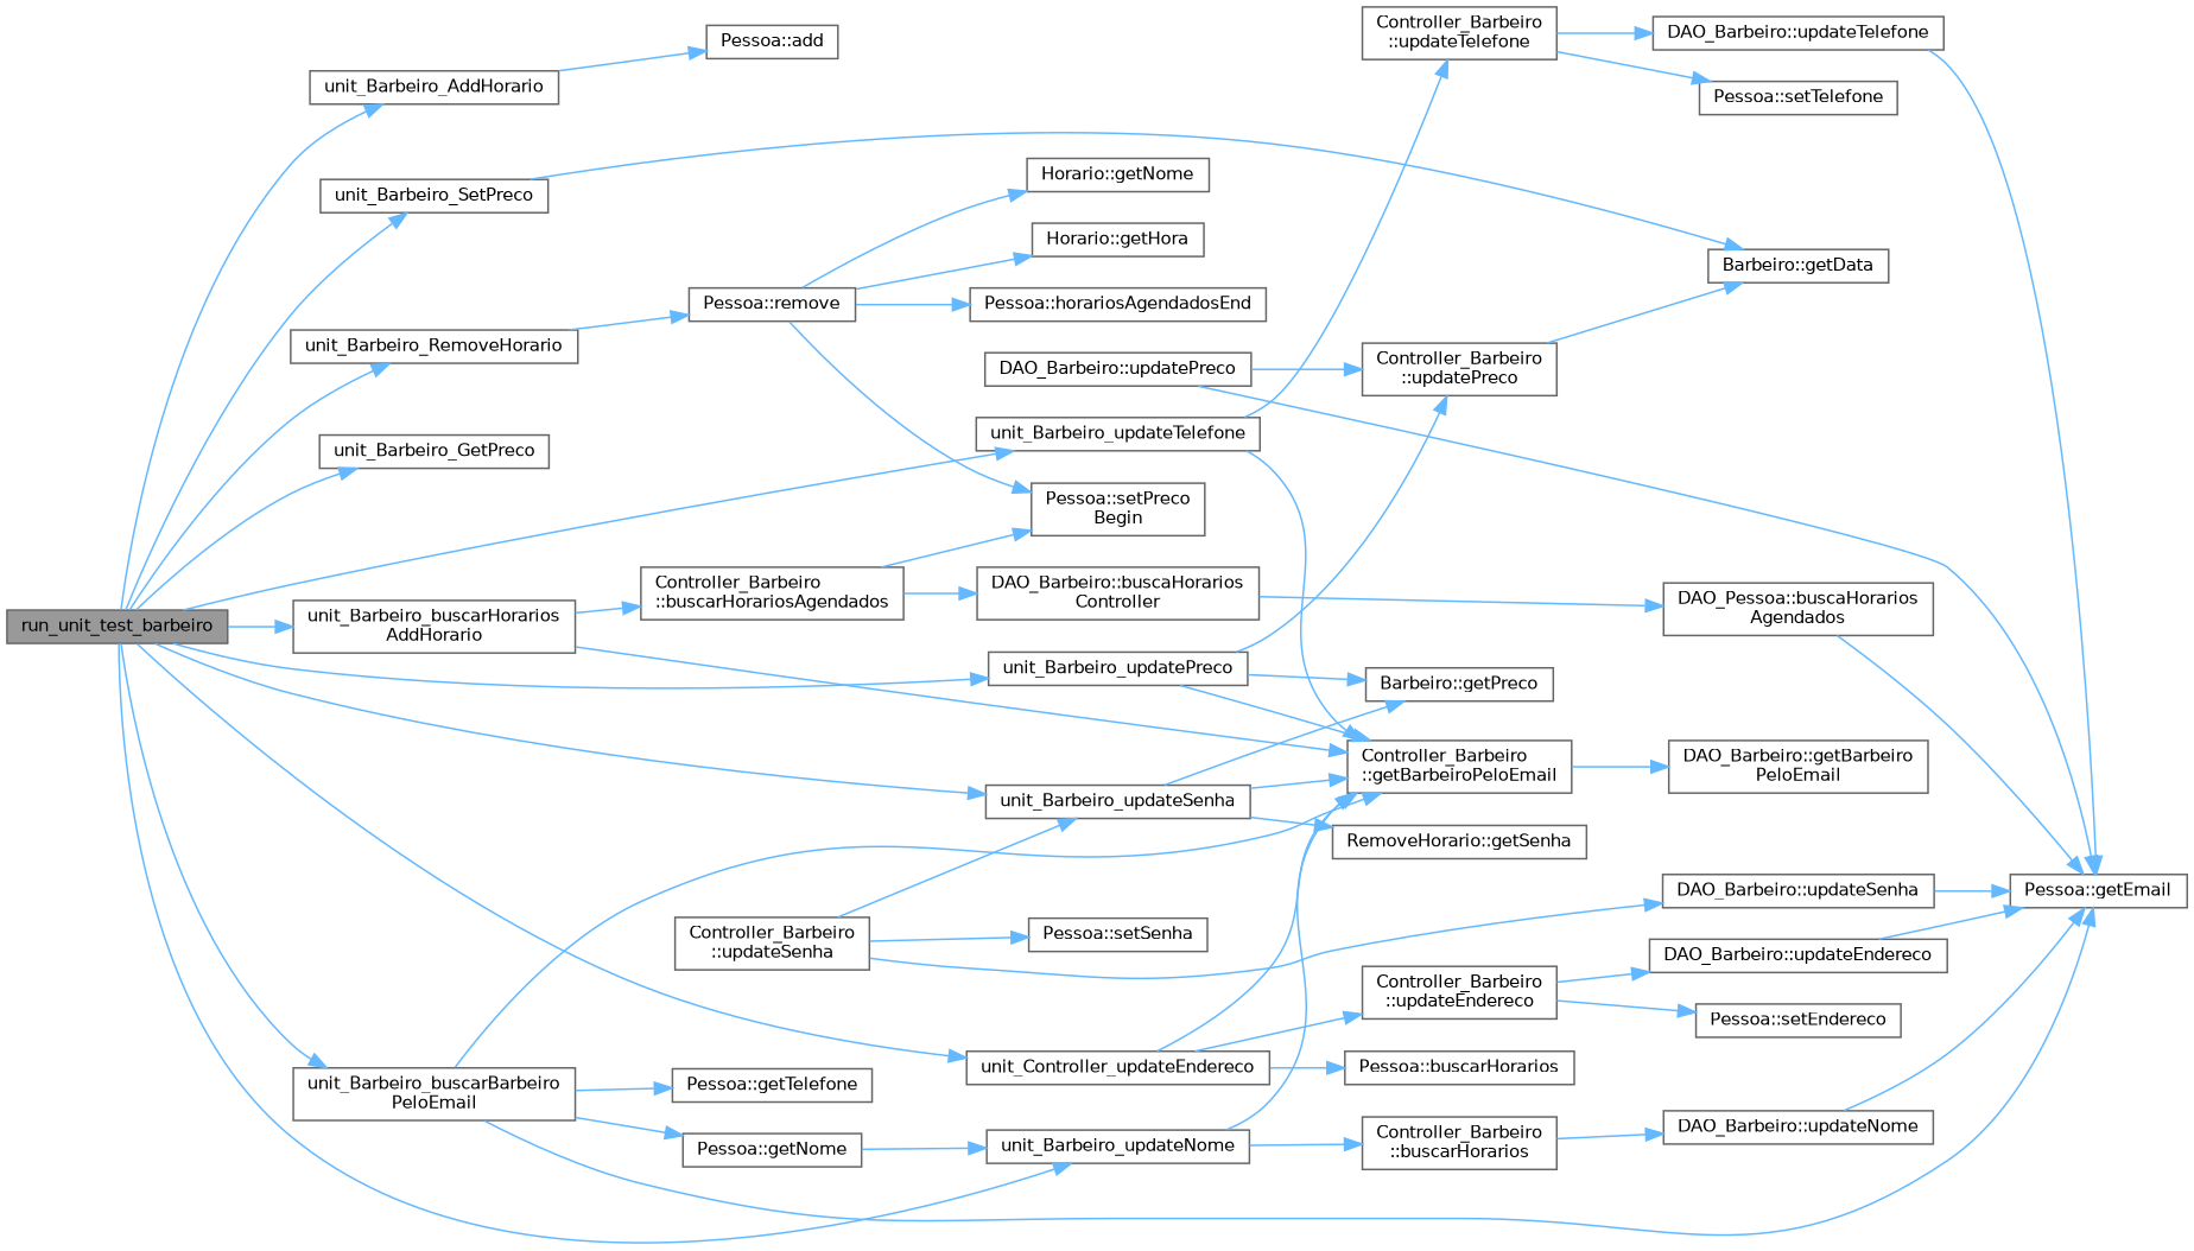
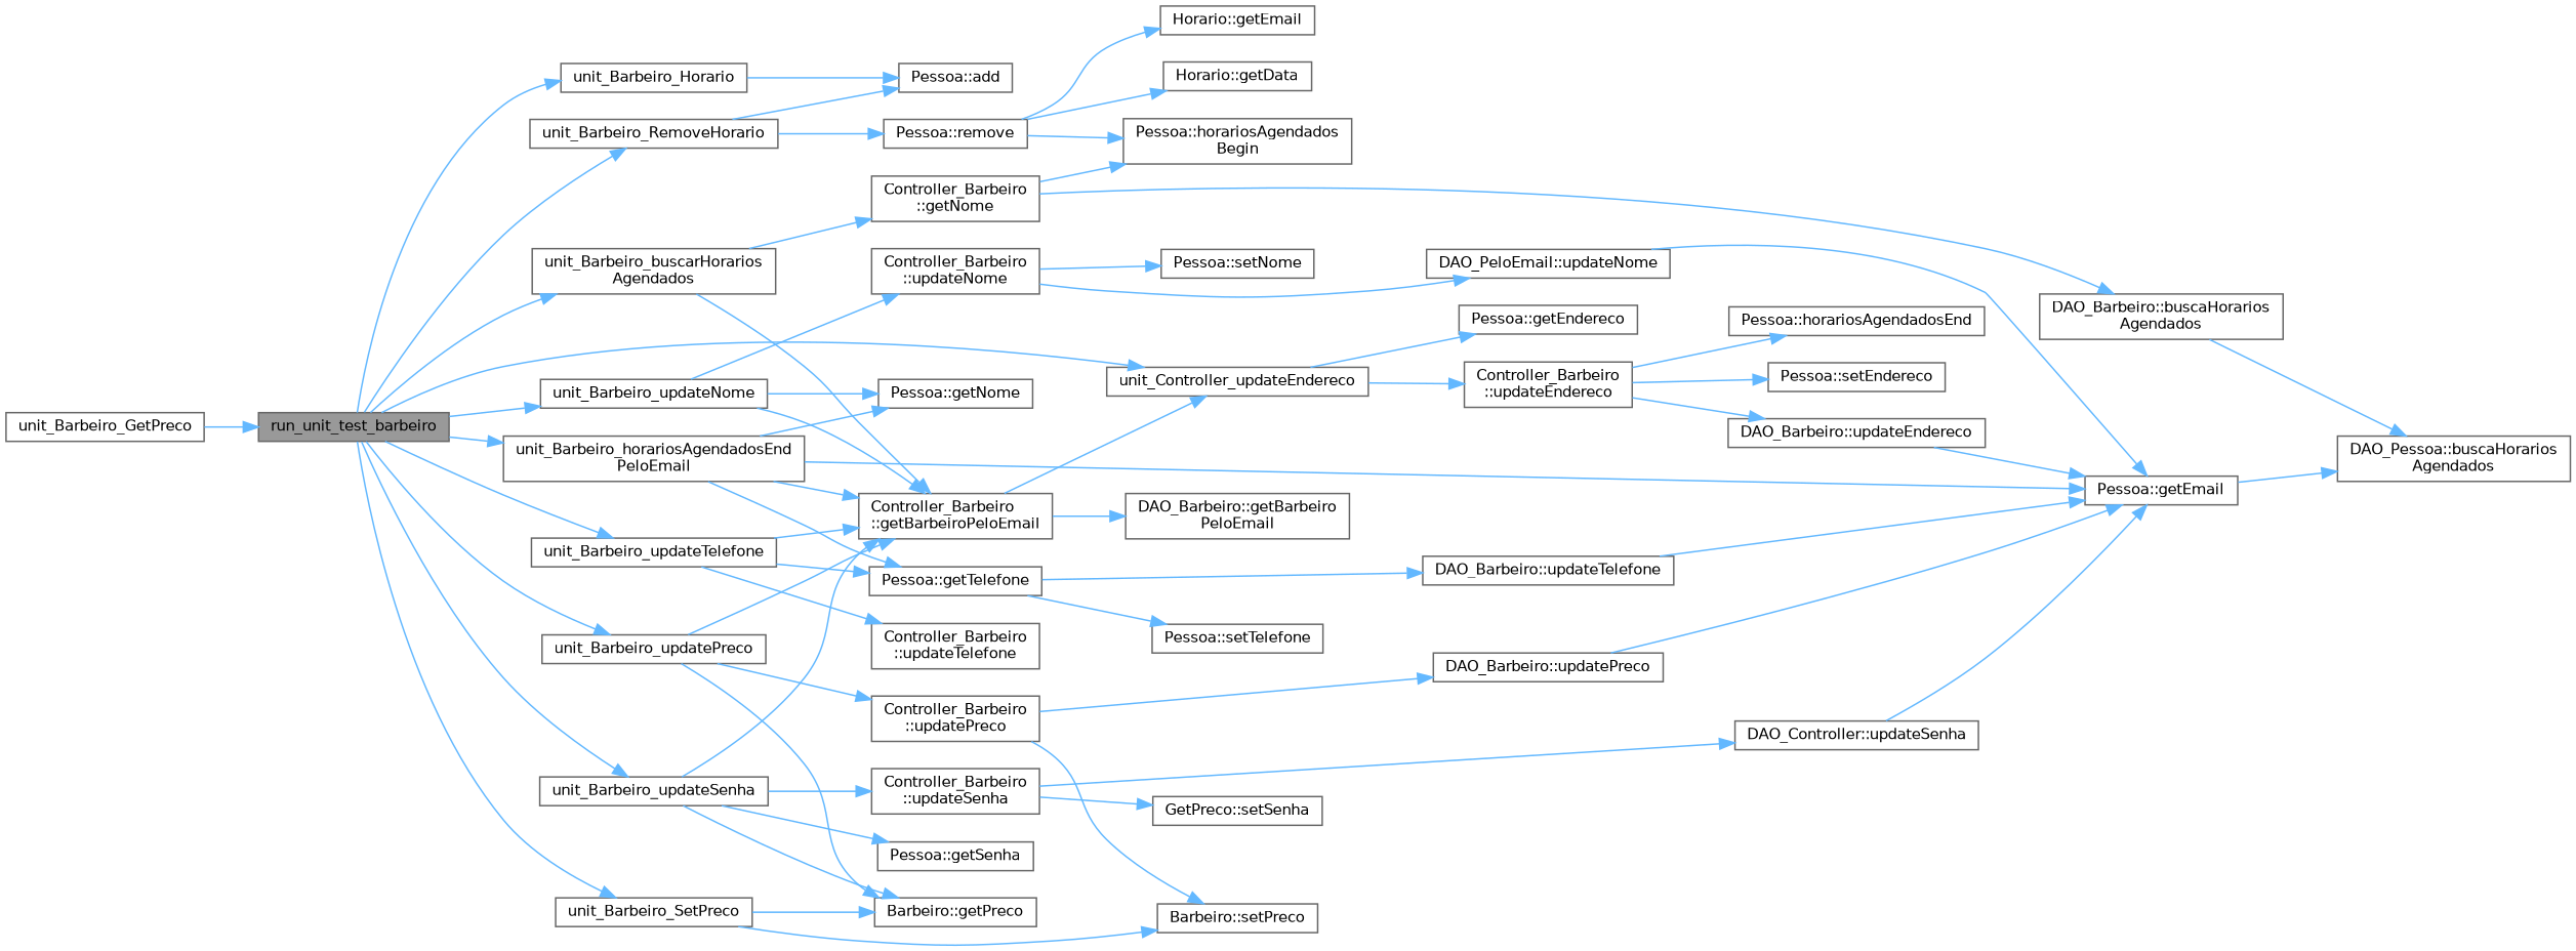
  digraph {
    rankdir=LR
    node [color=grey40 fillcolor=white fontname=Helvetica fontsize=10 shape=box style=filled]
    edge [color=steelblue1 fontname=Helvetica fontsize=10 labelfontname=Helvetica labelfontsize=10 style=solid]
    n1 [color=gray40 fillcolor=grey60 fontcolor=black height=0.2 label=run_unit_test_barbeiro width=0.4]
-   n2 [height=0.2 label=unit_Barbeiro_AddHorario width=0.4]
-   n3 [height=0.2 label="unit_Barbeiro_buscarBarbeiro\lPeloEmail" width=0.4]
-   n4 [height=0.2 label="unit_Barbeiro_buscarHorarios\lAddHorario" width=0.4]
+   n2 [height=0.2 label=unit_Barbeiro_Horario width=0.4]
+   n3 [height=0.2 label="unit_Barbeiro_horariosAgendadosEnd\lPeloEmail" width=0.4]
+   n4 [height=0.2 label="unit_Barbeiro_buscarHorarios\lAgendados" width=0.4]
    n5 [height=0.2 label=unit_Barbeiro_GetPreco width=0.4]
    n6 [height=0.2 label=unit_Barbeiro_RemoveHorario width=0.4]
    n7 [height=0.2 label=unit_Barbeiro_SetPreco width=0.4]
    n8 [height=0.2 label=unit_Controller_updateEndereco width=0.4]
    n9 [height=0.2 label=unit_Barbeiro_updateNome width=0.4]
    n10 [height=0.2 label=unit_Barbeiro_updatePreco width=0.4]
    n11 [height=0.2 label=unit_Barbeiro_updateSenha width=0.4]
    n12 [height=0.2 label=unit_Barbeiro_updateTelefone width=0.4]
    n13 [height=0.2 label="Pessoa::add" width=0.4]
    n14 [height=0.2 label="Controller_Barbeiro\l::getBarbeiroPeloEmail" width=0.4]
    n15 [height=0.2 label="Pessoa::getEmail" width=0.4]
    n16 [height=0.2 label="Pessoa::getNome" width=0.4]
    n17 [height=0.2 label="Pessoa::getTelefone" width=0.4]
-   n18 [height=0.2 label="Controller_Barbeiro\l::buscarHorariosAgendados" width=0.4]
+   n18 [height=0.2 label="Controller_Barbeiro\l::getNome" width=0.4]
    n19 [height=0.2 label="Pessoa::remove" width=0.4]
    n20 [height=0.2 label="Barbeiro::getPreco" width=0.4]
-   n21 [height=0.2 label="Barbeiro::getData" width=0.4]
-   n22 [height=0.2 label="Pessoa::buscarHorarios" width=0.4]
+   n21 [height=0.2 label="Barbeiro::setPreco" width=0.4]
+   n22 [height=0.2 label="Pessoa::getEndereco" width=0.4]
    n23 [height=0.2 label="Controller_Barbeiro\l::updateEndereco" width=0.4]
-   n24 [height=0.2 label="Controller_Barbeiro\l::buscarHorarios" width=0.4]
+   n24 [height=0.2 label="Controller_Barbeiro\l::updateNome" width=0.4]
    n25 [height=0.2 label="Controller_Barbeiro\l::updatePreco" width=0.4]
-   n26 [height=0.2 label="RemoveHorario::getSenha" width=0.4]
+   n26 [height=0.2 label="Pessoa::getSenha" width=0.4]
    n27 [height=0.2 label="Controller_Barbeiro\l::updateSenha" width=0.4]
    n28 [height=0.2 label="Controller_Barbeiro\l::updateTelefone" width=0.4]
    n29 [height=0.2 label="DAO_Barbeiro::getBarbeiro\lPeloEmail" width=0.4]
-   n30 [height=0.2 label="DAO_Barbeiro::buscaHorarios\lController" width=0.4]
-   n31 [height=0.2 label="Pessoa::setPreco\lBegin" width=0.4]
+   n30 [height=0.2 label="DAO_Barbeiro::buscaHorarios\lAgendados" width=0.4]
+   n31 [height=0.2 label="Pessoa::horariosAgendados\lBegin" width=0.4]
    n32 [height=0.2 label="DAO_Pessoa::buscaHorarios\lAgendados" width=0.4]
-   n33 [height=0.2 label="Horario::getNome" width=0.4]
-   n34 [height=0.2 label="Horario::getHora" width=0.4]
+   n33 [height=0.2 label="Horario::getData" width=0.4]
+   n34 [height=0.2 label="Horario::getEmail" width=0.4]
    n35 [height=0.2 label="Pessoa::horariosAgendadosEnd" width=0.4]
    n36 [height=0.2 label="Pessoa::setEndereco" width=0.4]
    n37 [height=0.2 label="DAO_Barbeiro::updateEndereco" width=0.4]
-   n39 [height=0.2 label="DAO_Barbeiro::updateNome" width=0.4]
+   n38 [height=0.2 label="Pessoa::setNome" width=0.4]
+   n39 [height=0.2 label="DAO_PeloEmail::updateNome" width=0.4]
    n40 [height=0.2 label="DAO_Barbeiro::updatePreco" width=0.4]
-   n41 [height=0.2 label="Pessoa::setSenha" width=0.4]
-   n42 [height=0.2 label="DAO_Barbeiro::updateSenha" width=0.4]
+   n41 [height=0.2 label="GetPreco::setSenha" width=0.4]
+   n42 [height=0.2 label="DAO_Controller::updateSenha" width=0.4]
    n43 [height=0.2 label="Pessoa::setTelefone" width=0.4]
    n44 [height=0.2 label="DAO_Barbeiro::updateTelefone" width=0.4]
    n1 -> n2
    n1 -> n3
    n1 -> n4
-   n1 -> n5
+   n5 -> n1
    n1 -> n6
    n1 -> n7
    n1 -> n8
    n1 -> n9
    n1 -> n10
    n1 -> n11
    n1 -> n12
    n2 -> n13
    n3 -> n14
    n3 -> n15
    n3 -> n16
    n3 -> n17
    n4 -> n14
    n4 -> n18
+   n6 -> n13
    n6 -> n19
+   n7 -> n20
    n7 -> n21
-   n8 -> n14
+   n14 -> n8
    n8 -> n22
    n8 -> n23
    n9 -> n14
-   n16 -> n9
+   n9 -> n16
    n9 -> n24
    n10 -> n14
    n10 -> n20
    n10 -> n25
    n11 -> n14
    n11 -> n20
    n11 -> n26
-   n27 -> n11
+   n11 -> n27
    n12 -> n14
+   n12 -> n17
    n12 -> n28
    n14 -> n29
    n18 -> n30
    n18 -> n31
    n19 -> n31
    n19 -> n33
    n19 -> n34
-   n19 -> n35
+   n23 -> n35
    n23 -> n36
    n23 -> n37
+   n24 -> n38
    n24 -> n39
    n25 -> n21
-   n40 -> n25
+   n25 -> n40
    n27 -> n41
    n27 -> n42
-   n28 -> n43
-   n28 -> n44
+   n17 -> n43
+   n17 -> n44
    n30 -> n32
-   n32 -> n15
+   n15 -> n32
    n37 -> n15
    n39 -> n15
    n40 -> n15
    n42 -> n15
    n44 -> n15
  }
